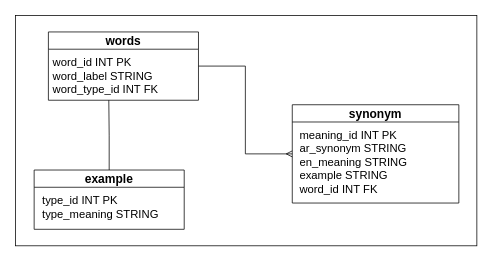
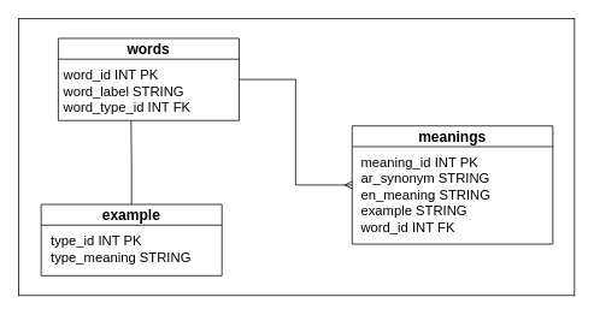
  <mxCell id="0" />
  <mxCell id="1" parent="0" />
  <mxCell id="2" value="" style="rounded=0;whiteSpace=wrap;html=1;" vertex="1" parent="1"><mxGeometry x="20" y="20" width="615" height="307" as="geometry" /></mxCell>
  <mxCell id="3" style="edgeStyle=orthogonalEdgeStyle;rounded=0;orthogonalLoop=1;jettySize=auto;html=1;entryX=0;entryY=0.5;entryDx=0;entryDy=0;endArrow=ERmany;endFill=0;" edge="1" parent="1" source="4" target="6"><mxGeometry relative="1" as="geometry" /></mxCell>
  <mxCell id="4" value="&lt;font style=&quot;font-size: 16px;&quot;&gt;words&lt;/font&gt;" style="swimlane;whiteSpace=wrap;html=1;" vertex="1" parent="1"><mxGeometry x="64" y="42" width="200" height="91" as="geometry" /></mxCell>
  <mxCell id="5" value="&lt;div style=&quot;font-size: 13px;&quot; align=&quot;left&quot;&gt;&lt;font style=&quot;font-size: 15px;&quot;&gt;word_id INT PK&lt;/font&gt;&lt;/div&gt;&lt;div style=&quot;font-size: 13px;&quot; align=&quot;left&quot;&gt;&lt;font style=&quot;font-size: 15px;&quot;&gt;word_label STRING&lt;/font&gt;&lt;/div&gt;&lt;div style=&quot;font-size: 13px;&quot; align=&quot;left&quot;&gt;&lt;font style=&quot;font-size: 15px;&quot;&gt;word_type_id INT FK&lt;br&gt;&lt;/font&gt;&lt;/div&gt;" style="text;html=1;align=left;verticalAlign=middle;resizable=0;points=[];autosize=1;strokeColor=none;fillColor=none;" vertex="1" parent="4"><mxGeometry x="4" y="25" width="153" height="66" as="geometry" /></mxCell>
- <mxCell id="6" value="&lt;font style=&quot;font-size: 16px;&quot;&gt;synonym&lt;br&gt;&lt;/font&gt;" style="swimlane;whiteSpace=wrap;html=1;" vertex="1" parent="1"><mxGeometry x="389" y="139" width="222" height="131" as="geometry"><mxRectangle x="471" y="270" width="110" height="31" as="alternateBounds" /></mxGeometry></mxCell>
+ <mxCell id="6" value="&lt;font style=&quot;font-size: 16px;&quot;&gt;meanings&lt;br&gt;&lt;/font&gt;" style="swimlane;whiteSpace=wrap;html=1;" vertex="1" parent="1"><mxGeometry x="389" y="139" width="222" height="131" as="geometry"><mxRectangle x="471" y="270" width="110" height="31" as="alternateBounds" /></mxGeometry></mxCell>
  <mxCell id="7" value="&lt;div style=&quot;font-size: 13px;&quot;&gt;&lt;font style=&quot;font-size: 15px;&quot;&gt;meaning_id INT PK&lt;/font&gt;&lt;/div&gt;&lt;div style=&quot;font-size: 13px;&quot;&gt;&lt;font style=&quot;font-size: 15px;&quot;&gt;ar_synonym STRING&lt;/font&gt;&lt;/div&gt;&lt;div style=&quot;font-size: 13px;&quot;&gt;&lt;font style=&quot;font-size: 15px;&quot;&gt;en_meaning STRING&lt;/font&gt;&lt;/div&gt;&lt;div style=&quot;font-size: 13px;&quot;&gt;&lt;font style=&quot;font-size: 15px;&quot;&gt;example STRING&lt;/font&gt;&lt;/div&gt;&lt;div style=&quot;font-size: 13px;&quot;&gt;&lt;font style=&quot;font-size: 15px;&quot;&gt;word_id INT FK&lt;br&gt;&lt;/font&gt;&lt;/div&gt;" style="text;html=1;align=left;verticalAlign=middle;resizable=0;points=[];autosize=1;strokeColor=none;fillColor=none;" vertex="1" parent="6"><mxGeometry x="8" y="25" width="156" height="102" as="geometry" /></mxCell>
  <mxCell id="8" value="" style="edgeStyle=orthogonalEdgeStyle;rounded=0;orthogonalLoop=1;jettySize=auto;html=1;endArrow=none;endFill=0;" edge="1" parent="1" source="9" target="5"><mxGeometry relative="1" as="geometry" /></mxCell>
  <mxCell id="9" value="&lt;font style=&quot;font-size: 16px;&quot;&gt;example&lt;/font&gt;" style="swimlane;whiteSpace=wrap;html=1;" vertex="1" parent="1"><mxGeometry x="45" y="226" width="200" height="79" as="geometry" /></mxCell>
  <mxCell id="10" value="&lt;div style=&quot;font-size: 13px;&quot; align=&quot;left&quot;&gt;&lt;font style=&quot;font-size: 15px;&quot;&gt;type_id INT PK&lt;/font&gt;&lt;/div&gt;&lt;div style=&quot;font-size: 13px;&quot; align=&quot;left&quot;&gt;&lt;font style=&quot;font-size: 15px;&quot;&gt;type_meaning STRING&lt;br&gt;&lt;/font&gt;&lt;/div&gt;" style="text;html=1;align=left;verticalAlign=middle;resizable=0;points=[];autosize=1;strokeColor=none;fillColor=none;" vertex="1" parent="9"><mxGeometry x="9" y="25" width="141" height="48" as="geometry" /></mxCell>
